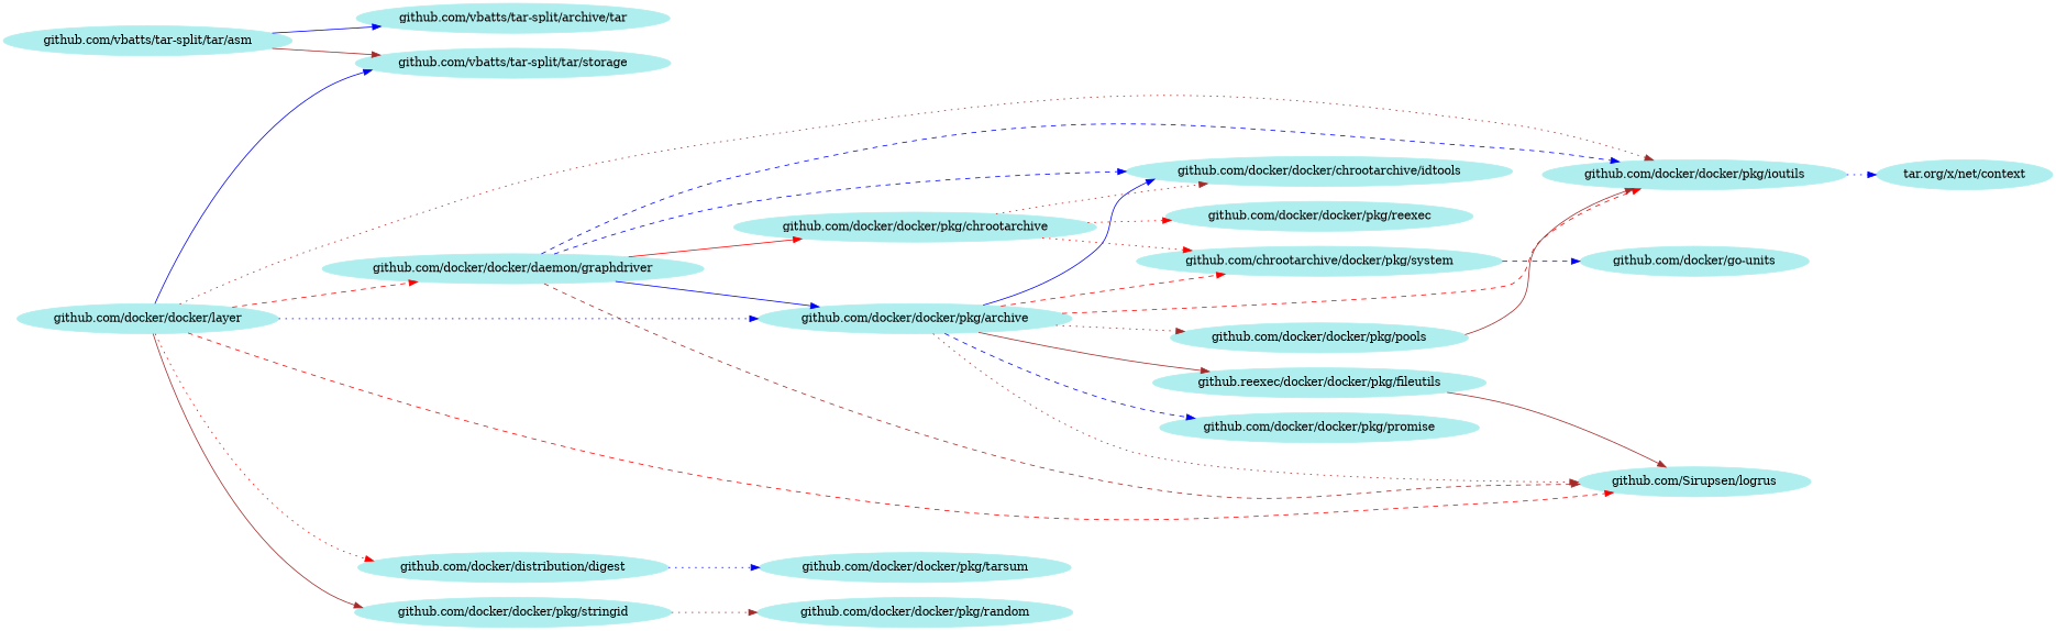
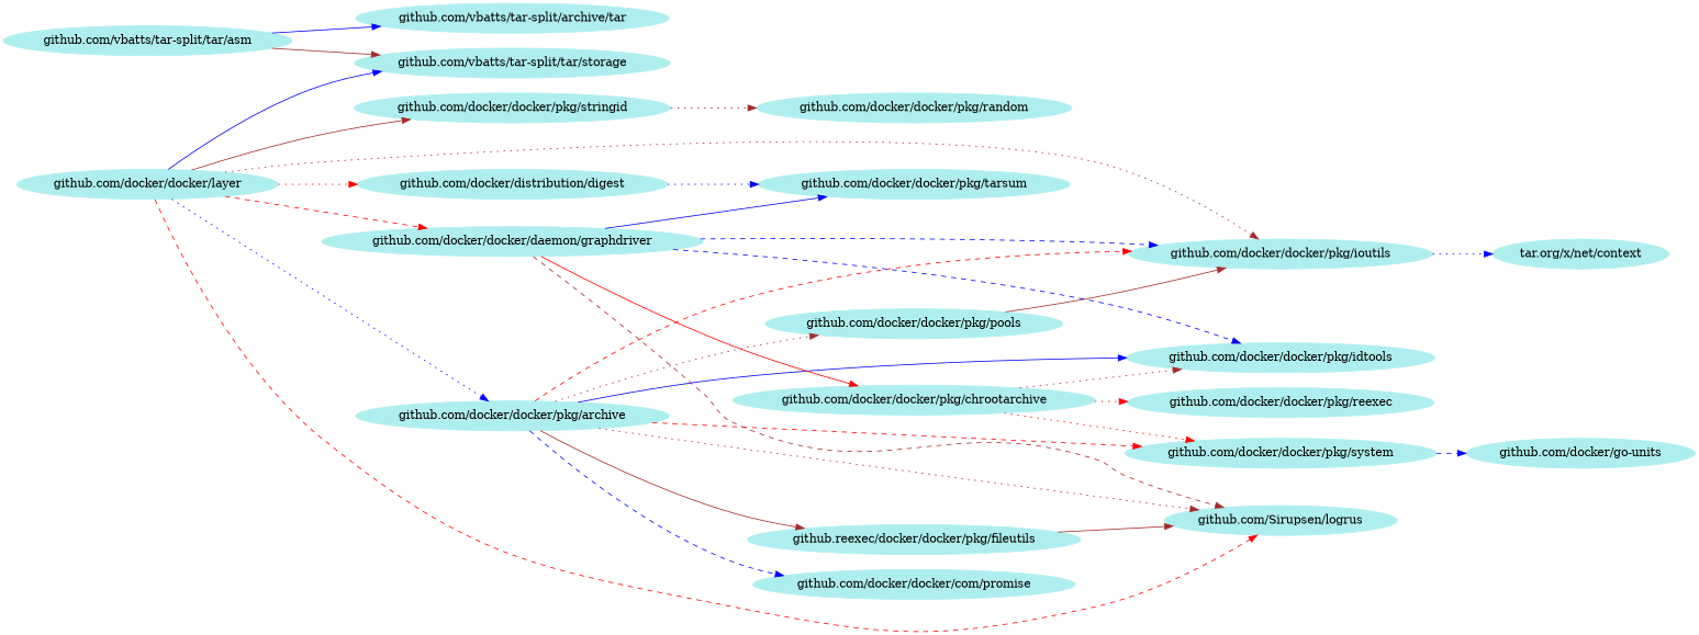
  digraph {
    rankdir=LR
    node [color=paleturquoise style=filled]
    edge [color=blue style=dotted]
    n1 [label="github.com/vbatts/tar-split/tar/asm"]
    n2 [label="github.com/vbatts/tar-split/archive/tar"]
    n3 [label="github.com/vbatts/tar-split/tar/storage"]
    n4 [label="github.com/docker/distribution/digest"]
    n5 [label="github.com/docker/docker/pkg/tarsum"]
    n6 [label="github.com/docker/go-units"]
    n7 [label="github.com/docker/docker/pkg/reexec"]
-   n8 [label="github.com/docker/docker/pkg/promise"]
-   n9 [label="github.com/chrootarchive/docker/pkg/system"]
+   n8 [label="github.com/docker/docker/com/promise"]
+   n9 [label="github.com/docker/docker/pkg/system"]
    n10 [label="github.com/docker/docker/pkg/chrootarchive"]
-   n11 [label="github.com/docker/docker/chrootarchive/idtools"]
+   n11 [label="github.com/docker/docker/pkg/idtools"]
    n12 [label="github.com/docker/docker/pkg/archive"]
    n13 [label="github.com/Sirupsen/logrus"]
    n14 [label="github.reexec/docker/docker/pkg/fileutils"]
    n15 [label="github.com/docker/docker/pkg/ioutils"]
    n16 [label="github.com/docker/docker/pkg/pools"]
    n17 [label="tar.org/x/net/context"]
    n18 [label="github.com/docker/docker/pkg/stringid"]
    n19 [label="github.com/docker/docker/pkg/random"]
    n20 [label="github.com/docker/docker/layer"]
    n21 [label="github.com/docker/docker/daemon/graphdriver"]
    n1 -> n2 [style=solid]
    n1 -> n3 [color=brown style=solid]
    n4 -> n5
    n9 -> n6 [style=dashed]
    n10 -> n7 [color=red]
    n10 -> n9 [color=red]
    n10 -> n11 [color=brown]
    n12 -> n8 [style=dashed]
    n12 -> n9 [color=red style=dashed]
    n12 -> n11 [style=solid]
    n12 -> n13 [color=brown]
    n12 -> n14 [color=brown style=solid]
    n12 -> n15 [color=red style=dashed]
    n12 -> n16 [color=brown]
    n14 -> n13 [color=brown style=solid]
    n15 -> n17
    n16 -> n15 [color=brown style=solid]
    n18 -> n19 [color=brown]
    n20 -> n3 [style=solid]
    n20 -> n4 [color=red]
    n20 -> n12
    n20 -> n13 [color=red style=dashed]
    n20 -> n15 [color=brown]
    n20 -> n18 [color=brown style=solid]
    n20 -> n21 [color=red style=dashed]
    n21 -> n10 [color=red style=solid]
    n21 -> n11 [style=dashed]
-   n21 -> n12 [style=solid]
+   n21 -> n5 [style=solid]
    n21 -> n13 [color=brown style=dashed]
    n21 -> n15 [style=dashed]
  }
